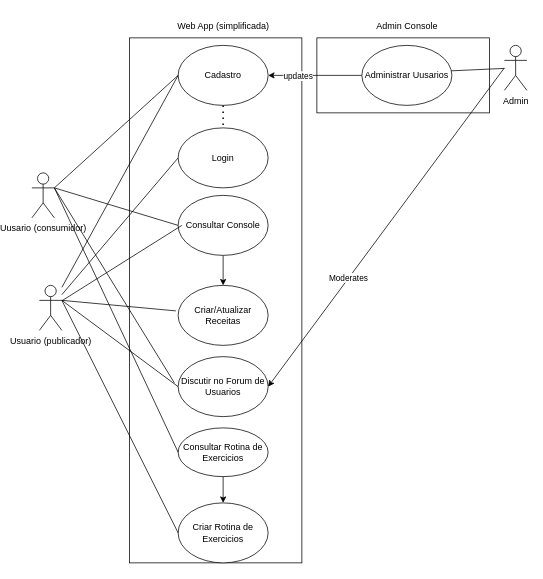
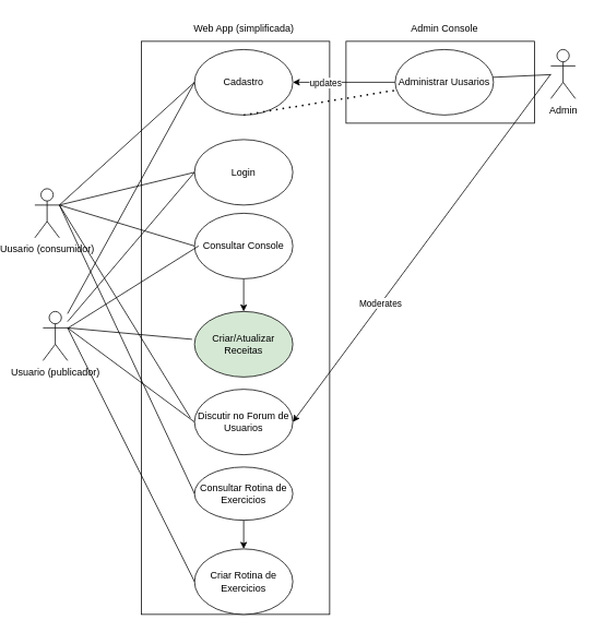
  <mxCell id="0" />
  <mxCell id="1" parent="0" />
  <mxCell id="2" value="Uusario (consumidor)" style="shape=umlActor;verticalLabelPosition=bottom;verticalAlign=top;html=1;outlineConnect=0;" vertex="1" parent="1"><mxGeometry x="20" y="230" width="30" height="60" as="geometry" /></mxCell>
  <mxCell id="3" value="Admin" style="shape=umlActor;verticalLabelPosition=bottom;verticalAlign=top;html=1;outlineConnect=0;" vertex="1" parent="1"><mxGeometry x="650" y="60" width="30" height="60" as="geometry" /></mxCell>
  <mxCell id="4" value="Usuario (publicador)" style="shape=umlActor;verticalLabelPosition=bottom;verticalAlign=top;html=1;outlineConnect=0;" vertex="1" parent="1"><mxGeometry x="30" y="380" width="30" height="60" as="geometry" /></mxCell>
  <mxCell id="5" value="" style="rounded=0;whiteSpace=wrap;html=1;" vertex="1" parent="1"><mxGeometry x="150" y="50" width="230" height="700" as="geometry" /></mxCell>
  <mxCell id="6" value="Web App (simplificada)" style="text;html=1;align=center;verticalAlign=middle;resizable=0;points=[];autosize=1;strokeColor=none;fillColor=none;" vertex="1" parent="1"><mxGeometry x="200" y="20" width="150" height="30" as="geometry" /></mxCell>
  <mxCell id="7" value="" style="rounded=0;whiteSpace=wrap;html=1;" vertex="1" parent="1"><mxGeometry x="400" y="50" width="230" height="100" as="geometry" /></mxCell>
  <mxCell id="8" value="Admin Console" style="text;html=1;align=center;verticalAlign=middle;resizable=0;points=[];autosize=1;strokeColor=none;fillColor=none;" vertex="1" parent="1"><mxGeometry x="470" y="20" width="100" height="30" as="geometry" /></mxCell>
  <mxCell id="9" value="" style="endArrow=classic;html=1;rounded=0;exitX=0.5;exitY=1;exitDx=0;exitDy=0;entryX=0.5;entryY=0;entryDx=0;entryDy=0;" edge="1" parent="1"><mxGeometry width="50" height="50" relative="1" as="geometry"><mxPoint x="275" y="340" as="sourcePoint" /><mxPoint x="275" y="380" as="targetPoint" /></mxGeometry></mxCell>
  <mxCell id="10" value="" style="endArrow=none;html=1;rounded=0;entryX=0;entryY=0.5;entryDx=0;entryDy=0;" edge="1" parent="1" source="4"><mxGeometry width="50" height="50" relative="1" as="geometry"><mxPoint x="300" y="320" as="sourcePoint" /><mxPoint x="215" y="210" as="targetPoint" /></mxGeometry></mxCell>
  <mxCell id="11" value="" style="endArrow=classic;html=1;rounded=0;exitX=0;exitY=0.5;exitDx=0;exitDy=0;entryX=1;entryY=0.5;entryDx=0;entryDy=0;" edge="1" parent="1"><mxGeometry width="50" height="50" relative="1" as="geometry"><mxPoint x="460" y="100" as="sourcePoint" /><mxPoint x="335" y="100" as="targetPoint" /></mxGeometry></mxCell>
  <mxCell id="12" value="updates" style="edgeLabel;html=1;align=center;verticalAlign=middle;resizable=0;points=[];" vertex="1" connectable="0" parent="11"><mxGeometry x="0.376" relative="1" as="geometry"><mxPoint as="offset" /></mxGeometry></mxCell>
  <mxCell id="13" value="" style="endArrow=none;html=1;rounded=0;entryX=0.983;entryY=0.4;entryDx=0;entryDy=0;entryPerimeter=0;" edge="1" parent="1" source="3"><mxGeometry width="50" height="50" relative="1" as="geometry"><mxPoint x="300" y="320" as="sourcePoint" /><mxPoint x="577.96" y="94" as="targetPoint" /></mxGeometry></mxCell>
  <mxCell id="14" value="Administrar Uusarios" style="ellipse;whiteSpace=wrap;html=1;" vertex="1" parent="1"><mxGeometry x="460" y="60" width="120" height="80" as="geometry" /></mxCell>
  <mxCell id="15" value="Cadastro" style="ellipse;whiteSpace=wrap;html=1;" vertex="1" parent="1"><mxGeometry x="215" y="60" width="120" height="80" as="geometry" /></mxCell>
  <mxCell id="16" value="Login" style="ellipse;whiteSpace=wrap;html=1;" vertex="1" parent="1"><mxGeometry x="215" y="170" width="120" height="80" as="geometry" /></mxCell>
  <mxCell id="17" value="Consultar Console" style="ellipse;whiteSpace=wrap;html=1;" vertex="1" parent="1"><mxGeometry x="215" y="260" width="120" height="80" as="geometry" /></mxCell>
- <mxCell id="18" value="Criar/Atualizar Receitas" style="ellipse;whiteSpace=wrap;html=1;" vertex="1" parent="1"><mxGeometry x="215" y="380" width="120" height="80" as="geometry" /></mxCell>
+ <mxCell id="18" value="Criar/Atualizar Receitas" style="ellipse;whiteSpace=wrap;html=1;fillColor=#d5e8d4;" vertex="1" parent="1"><mxGeometry x="215" y="380" width="120" height="80" as="geometry" /></mxCell>
  <mxCell id="19" value="Discutir no Forum de Usuarios" style="ellipse;whiteSpace=wrap;html=1;" vertex="1" parent="1"><mxGeometry x="215" y="475" width="120" height="80" as="geometry" /></mxCell>
  <mxCell id="20" value="" style="endArrow=none;html=1;rounded=0;entryX=0;entryY=0.5;entryDx=0;entryDy=0;exitX=1;exitY=0.333;exitDx=0;exitDy=0;exitPerimeter=0;" edge="1" parent="1" source="2" target="15"><mxGeometry width="50" height="50" relative="1" as="geometry"><mxPoint x="100" y="80" as="sourcePoint" /><mxPoint x="350" y="270" as="targetPoint" /></mxGeometry></mxCell>
- <mxCell id="21" value="" style="endArrow=none;dashed=1;html=1;dashPattern=1 3;strokeWidth=2;rounded=0;exitX=0.5;exitY=1;exitDx=0;exitDy=0;entryX=0.5;entryY=0;entryDx=0;entryDy=0;" edge="1" parent="1" source="15" target="16"><mxGeometry width="50" height="50" relative="1" as="geometry"><mxPoint x="300" y="320" as="sourcePoint" /><mxPoint x="350" y="270" as="targetPoint" /></mxGeometry></mxCell>
+ <mxCell id="21" value="" style="endArrow=none;dashed=1;html=1;dashPattern=1 3;strokeWidth=2;rounded=0;exitX=0.5;exitY=1;exitDx=0;exitDy=0;" edge="1" parent="1" source="15" target="14"><mxGeometry width="50" height="50" relative="1" as="geometry"><mxPoint x="300" y="320" as="sourcePoint" /><mxPoint x="350" y="270" as="targetPoint" /></mxGeometry></mxCell>
+ <mxCell id="22" value="" style="endArrow=none;html=1;rounded=0;entryX=0;entryY=0.5;entryDx=0;entryDy=0;exitX=1;exitY=0.333;exitDx=0;exitDy=0;exitPerimeter=0;" edge="1" parent="1" source="2" target="16"><mxGeometry width="50" height="50" relative="1" as="geometry"><mxPoint x="110" y="110" as="sourcePoint" /><mxPoint x="350" y="270" as="targetPoint" /></mxGeometry></mxCell>
  <mxCell id="23" value="" style="endArrow=none;html=1;rounded=0;entryX=0;entryY=0.5;entryDx=0;entryDy=0;" edge="1" parent="1" source="4" target="15"><mxGeometry width="50" height="50" relative="1" as="geometry"><mxPoint x="110" y="320" as="sourcePoint" /><mxPoint x="350" y="270" as="targetPoint" /></mxGeometry></mxCell>
  <mxCell id="24" value="" style="endArrow=none;html=1;rounded=0;entryX=0;entryY=0.5;entryDx=0;entryDy=0;exitX=1;exitY=0.333;exitDx=0;exitDy=0;exitPerimeter=0;" edge="1" parent="1" source="2" target="17"><mxGeometry width="50" height="50" relative="1" as="geometry"><mxPoint x="110" y="110" as="sourcePoint" /><mxPoint x="350" y="270" as="targetPoint" /></mxGeometry></mxCell>
  <mxCell id="25" value="" style="endArrow=none;html=1;rounded=0;entryX=-0.025;entryY=0.425;entryDx=0;entryDy=0;entryPerimeter=0;exitX=1;exitY=0.333;exitDx=0;exitDy=0;exitPerimeter=0;" edge="1" parent="1" source="4" target="18"><mxGeometry width="50" height="50" relative="1" as="geometry"><mxPoint x="60" y="400" as="sourcePoint" /><mxPoint x="350" y="270" as="targetPoint" /></mxGeometry></mxCell>
  <mxCell id="26" value="" style="endArrow=none;html=1;rounded=0;" edge="1" parent="1" source="4"><mxGeometry width="50" height="50" relative="1" as="geometry"><mxPoint x="70" y="420" as="sourcePoint" /><mxPoint x="220" y="300" as="targetPoint" /></mxGeometry></mxCell>
  <mxCell id="27" value="" style="endArrow=none;html=1;rounded=0;entryX=0;entryY=0.5;entryDx=0;entryDy=0;" edge="1" parent="1" target="19"><mxGeometry width="50" height="50" relative="1" as="geometry"><mxPoint x="60" y="400" as="sourcePoint" /><mxPoint x="350" y="270" as="targetPoint" /></mxGeometry></mxCell>
  <mxCell id="28" value="" style="endArrow=classic;html=1;rounded=0;entryX=1;entryY=0.5;entryDx=0;entryDy=0;" edge="1" parent="1" target="19"><mxGeometry width="50" height="50" relative="1" as="geometry"><mxPoint x="650" y="90" as="sourcePoint" /><mxPoint x="350" y="270" as="targetPoint" /></mxGeometry></mxCell>
  <mxCell id="29" value="Moderates" style="edgeLabel;html=1;align=center;verticalAlign=middle;resizable=0;points=[];" vertex="1" connectable="0" parent="28"><mxGeometry x="0.321" y="-1" relative="1" as="geometry"><mxPoint as="offset" /></mxGeometry></mxCell>
  <mxCell id="30" value="" style="endArrow=none;html=1;rounded=0;" edge="1" parent="1"><mxGeometry width="50" height="50" relative="1" as="geometry"><mxPoint x="50" y="250" as="sourcePoint" /><mxPoint x="210" y="510" as="targetPoint" /></mxGeometry></mxCell>
  <mxCell id="31" value="Consultar Rotina de Exercicios" style="ellipse;whiteSpace=wrap;html=1;" vertex="1" parent="1"><mxGeometry x="215" y="570" width="120" height="65" as="geometry" /></mxCell>
  <mxCell id="32" value="Criar Rotina de Exercicios" style="ellipse;whiteSpace=wrap;html=1;" vertex="1" parent="1"><mxGeometry x="215" y="670" width="120" height="80" as="geometry" /></mxCell>
  <mxCell id="33" value="" style="endArrow=none;html=1;rounded=0;entryX=0;entryY=0.5;entryDx=0;entryDy=0;" edge="1" parent="1" target="32"><mxGeometry width="50" height="50" relative="1" as="geometry"><mxPoint x="60" y="400" as="sourcePoint" /><mxPoint x="340" y="520" as="targetPoint" /></mxGeometry></mxCell>
  <mxCell id="34" value="" style="endArrow=classic;html=1;rounded=0;exitX=0.5;exitY=1;exitDx=0;exitDy=0;entryX=0.5;entryY=0;entryDx=0;entryDy=0;" edge="1" parent="1" source="31" target="32"><mxGeometry width="50" height="50" relative="1" as="geometry"><mxPoint x="290" y="550" as="sourcePoint" /><mxPoint x="340" y="500" as="targetPoint" /></mxGeometry></mxCell>
  <mxCell id="35" value="" style="endArrow=none;html=1;rounded=0;entryX=0;entryY=0.5;entryDx=0;entryDy=0;" edge="1" parent="1" target="31"><mxGeometry width="50" height="50" relative="1" as="geometry"><mxPoint x="50" y="250" as="sourcePoint" /><mxPoint x="340" y="500" as="targetPoint" /></mxGeometry></mxCell>
